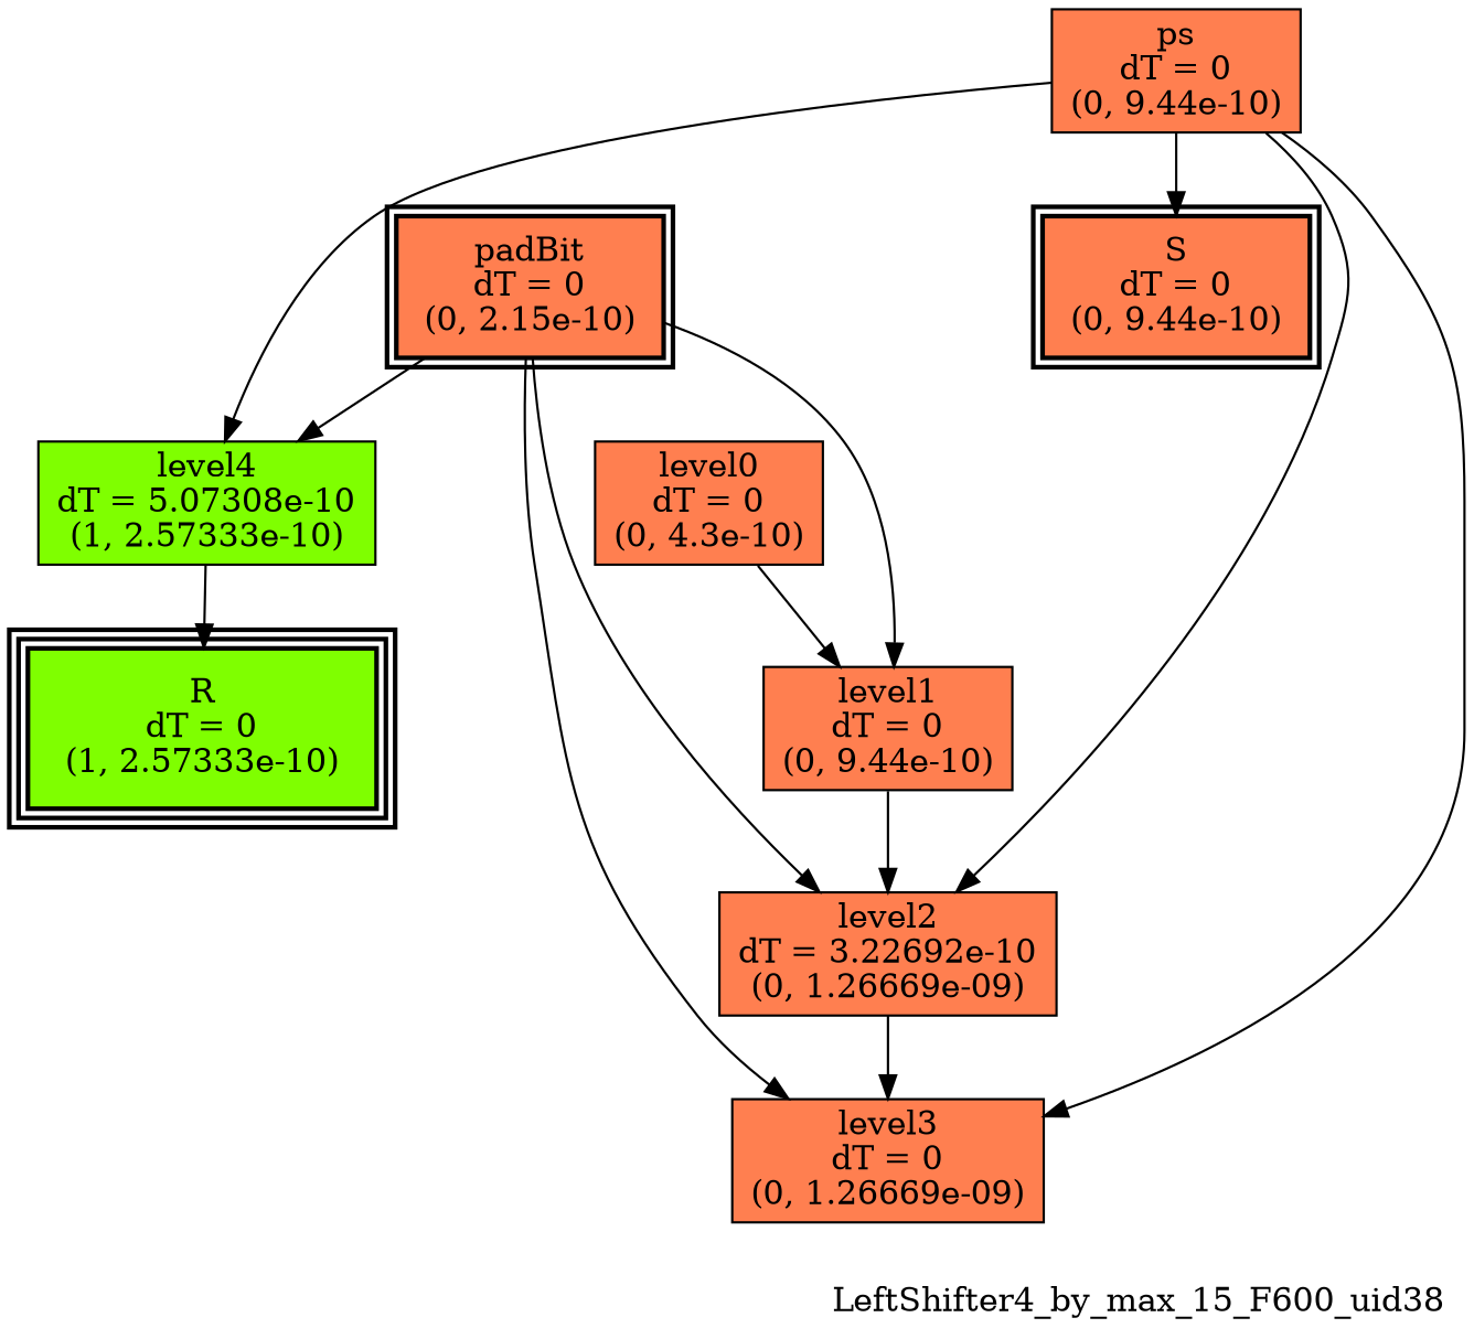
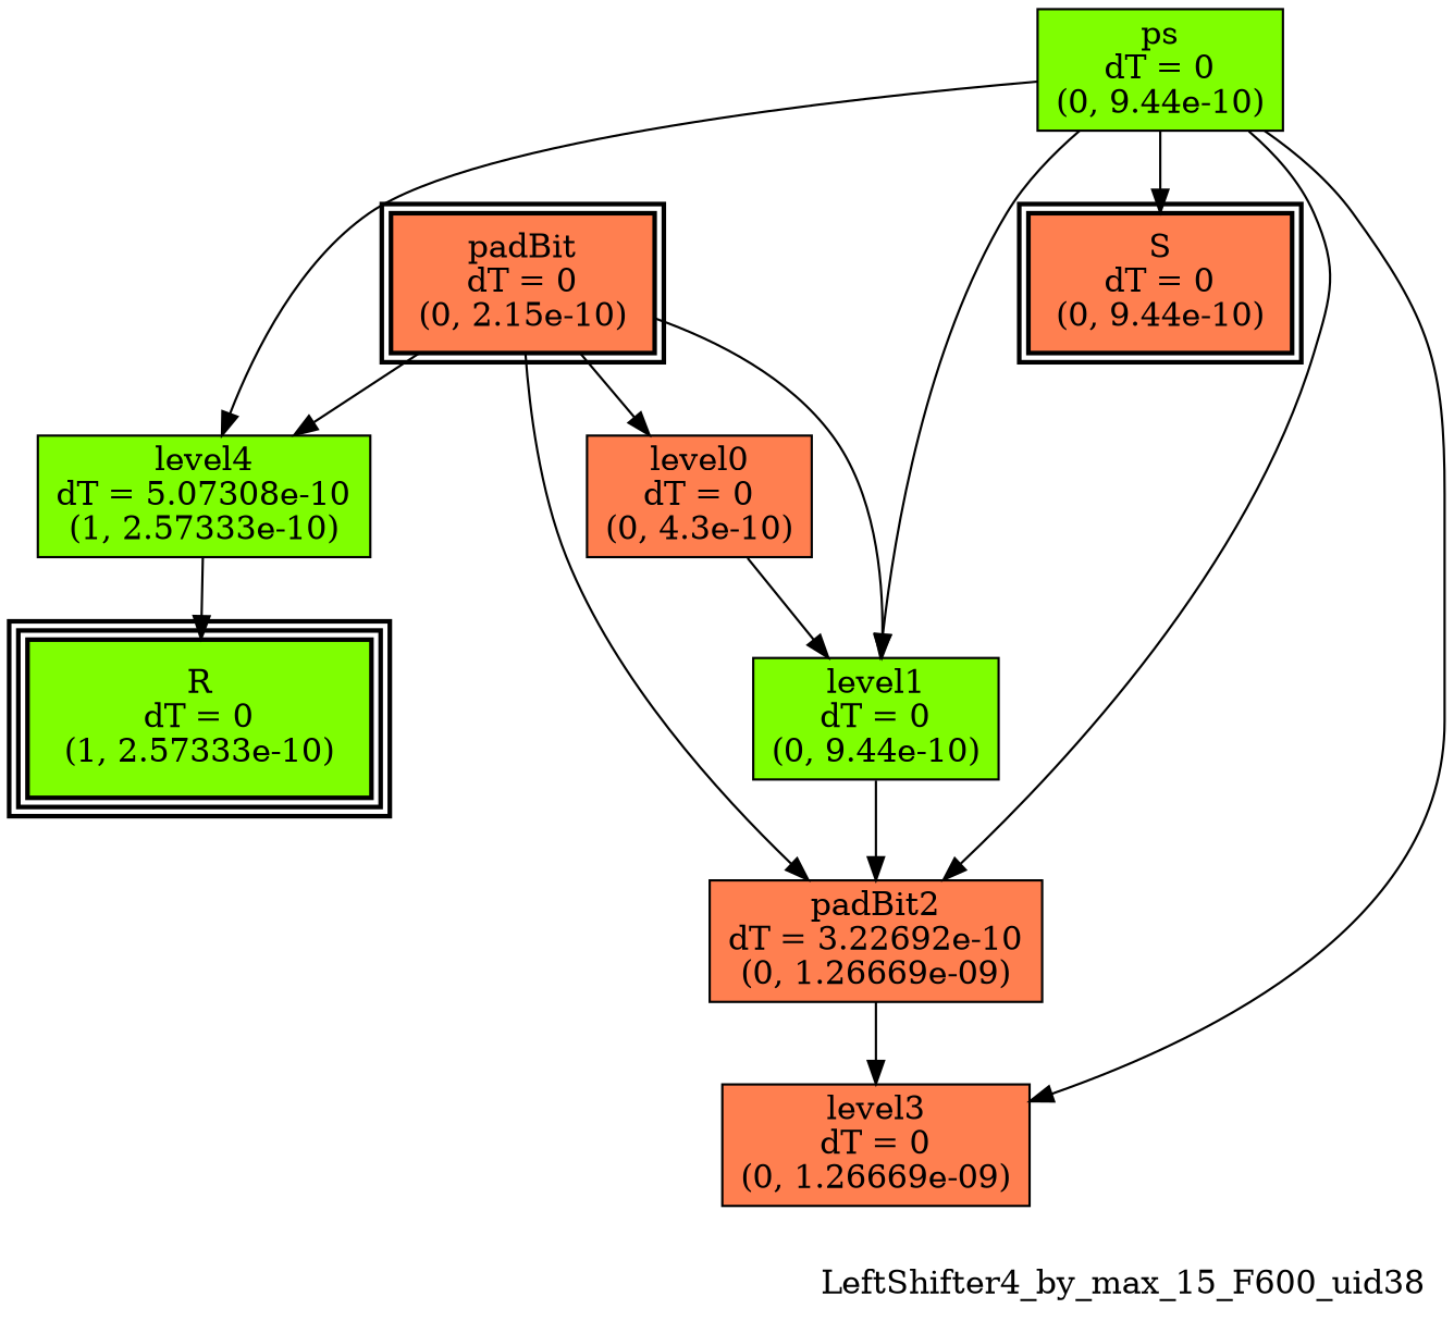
  digraph {
    label=LeftShifter4_by_max_15_F600_uid38
    labeljust=right
    labelloc=bottom
    nodesep=0.25
    ranksep=0.5
    node [color=black fillcolor=coral peripheries=1 shape=box style=filled]
    edge [arrowhead=normal arrowsize=1.0 arrowtail=normal color=black dir=forward]
    n1 [label="S\ndT = 0\n(0, 9.44e-10)" peripheries=2 style="bold, filled"]
    n2 [label="padBit\ndT = 0\n(0, 2.15e-10)" peripheries=2 style="bold, filled"]
    n3 [fillcolor=chartreuse label="R\ndT = 0\n(1, 2.57333e-10)" peripheries=3 style="bold, filled"]
-   n4 [label="level1\ndT = 0\n(0, 9.44e-10)"]
-   n5 [label="level2\ndT = 3.22692e-10\n(0, 1.26669e-09)"]
+   n4 [fillcolor=chartreuse label="level1\ndT = 0\n(0, 9.44e-10)"]
+   n5 [label="padBit2\ndT = 3.22692e-10\n(0, 1.26669e-09)"]
    n6 [label="level3\ndT = 0\n(0, 1.26669e-09)"]
    n7 [fillcolor=chartreuse label="level4\ndT = 5.07308e-10\n(1, 2.57333e-10)"]
    n8 [label="level0\ndT = 0\n(0, 4.3e-10)"]
-   n9 [label="ps\ndT = 0\n(0, 9.44e-10)"]
+   n9 [fillcolor=chartreuse label="ps\ndT = 0\n(0, 9.44e-10)"]
    subgraph sub_1 {
      rank=same
      n1
      n2
    }
    subgraph sub_2 {
      rank=same
      n3
    }
    n2 -> n4
    n2 -> n5
-   n2 -> n6
+   n2 -> n8
    n2 -> n7
    n4 -> n5
    n5 -> n6
    n7 -> n3
    n8 -> n4
    n9 -> n1
+   n9 -> n4
    n9 -> n5
    n9 -> n6
    n9 -> n7
  }
